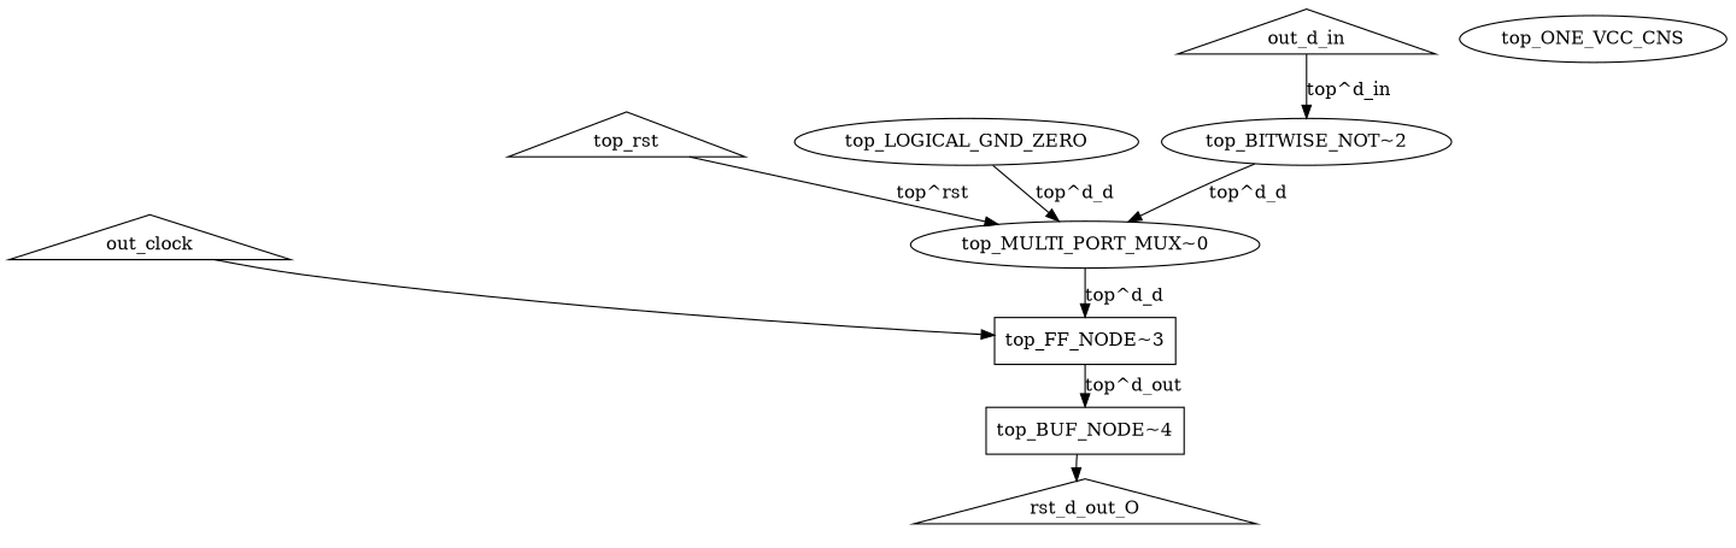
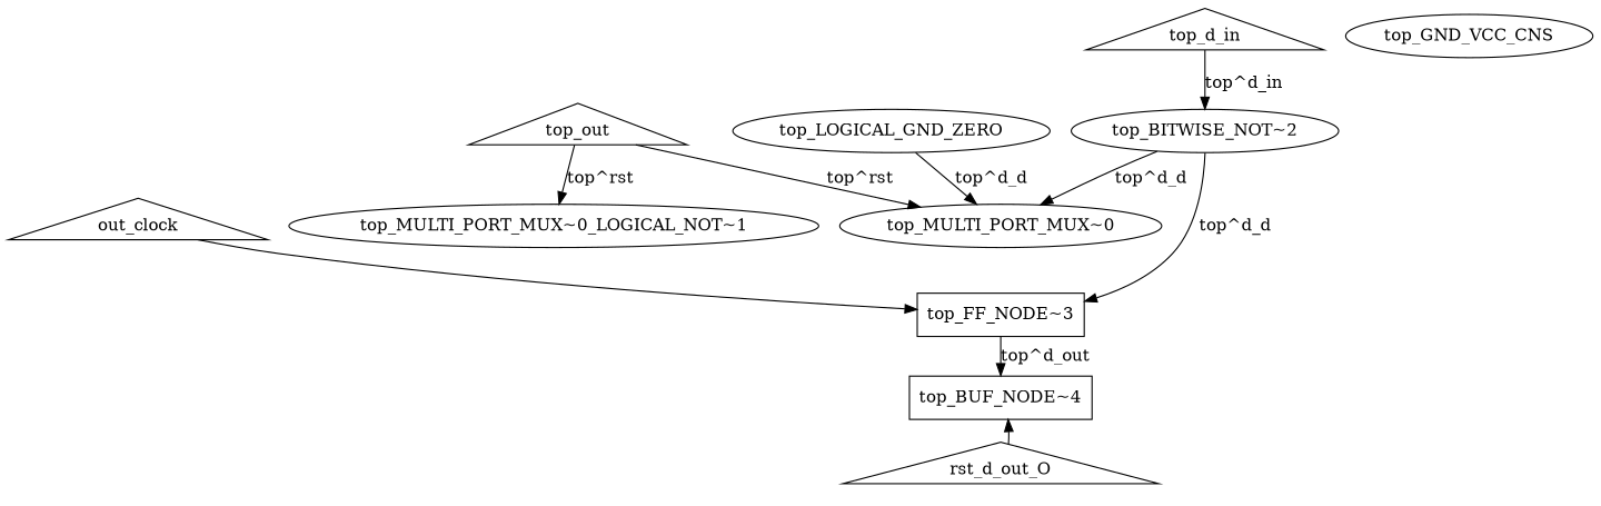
  digraph {
    ranksep=.25
    n1 [label=out_clock shape=triangle]
    "top_FF_NODE~3" [shape=box]
    "top_BUF_NODE~4" [shape=box]
    n4 [label=rst_d_out_O shape=triangle]
-   top_rst [shape=triangle]
+   top_rst [shape=triangle label=top_out]
    "top_MULTI_PORT_MUX~0"
-   top_d_in [shape=triangle label=out_d_in]
+   "top_MULTI_PORT_MUX~0_LOGICAL_NOT~1"
+   top_d_in [shape=triangle]
    "top_BITWISE_NOT~2"
    n10 [label=top_LOGICAL_GND_ZERO]
-   top_ONE_VCC_CNS
+   top_ONE_VCC_CNS [label=top_GND_VCC_CNS]
    n1 -> "top_FF_NODE~3"
    "top_FF_NODE~3" -> "top_BUF_NODE~4" [label="top^d_out"]
-   "top_BUF_NODE~4" -> n4
+   n4 -> "top_BUF_NODE~4"
    top_rst -> "top_MULTI_PORT_MUX~0" [label="top^rst"]
-   "top_MULTI_PORT_MUX~0" -> "top_FF_NODE~3" [label="top^d_d"]
+   top_rst -> "top_MULTI_PORT_MUX~0_LOGICAL_NOT~1" [label="top^rst"]
+   "top_BITWISE_NOT~2" -> "top_FF_NODE~3" [label="top^d_d"]
    top_d_in -> "top_BITWISE_NOT~2" [label="top^d_in"]
    "top_BITWISE_NOT~2" -> "top_MULTI_PORT_MUX~0" [label="top^d_d"]
    n10 -> "top_MULTI_PORT_MUX~0" [label="top^d_d"]
  }
